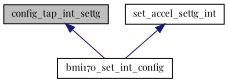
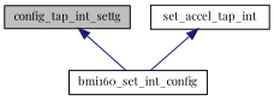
  digraph {
    fontname="Playfair Display"
    rankdir=TB
    node [color=black fillcolor=white fontname="Playfair Display" fontsize=10 shape=record style=filled]
    edge [color=midnightblue dir=back fontname="Playfair Display" fontsize=10 labelfontname=Helvetica labelfontsize=10 style=solid]
    n1 [fillcolor=grey75 fontcolor=black height=0.2 label=config_tap_int_settg width=0.4]
-   n2 [height=0.2 label=bmi170_set_int_config width=0.4]
-   n3 [height=0.2 label=set_accel_settg_int width=0.4]
+   n2 [height=0.2 label=bmi160_set_int_config width=0.4]
+   n3 [height=0.2 label=set_accel_tap_int width=0.4]
    n1 -> n2
    n3 -> n2
  }
